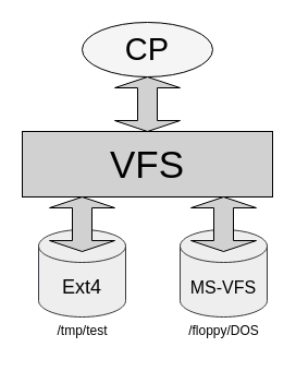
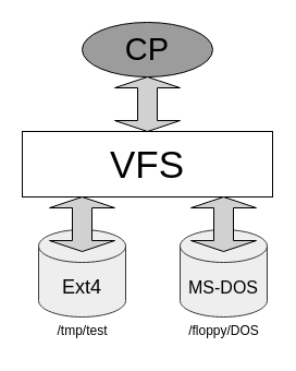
  <mxCell id="0" />
  <mxCell id="1" parent="0" />
- <mxCell id="2" value="&lt;font style=&quot;font-size: 16px;&quot;&gt;MS-VFS&lt;/font&gt;" style="shape=cylinder3;whiteSpace=wrap;html=1;boundedLbl=1;backgroundOutline=1;size=15;fillColor=#eeeeee;strokeColor=#36393d;" vertex="1" parent="1"><mxGeometry x="165" y="210" width="80" height="80" as="geometry" /></mxCell>
+ <mxCell id="2" value="&lt;font style=&quot;font-size: 16px;&quot;&gt;MS-DOS&lt;/font&gt;" style="shape=cylinder3;whiteSpace=wrap;html=1;boundedLbl=1;backgroundOutline=1;size=15;fillColor=#eeeeee;strokeColor=#36393d;" vertex="1" parent="1"><mxGeometry x="165" y="210" width="80" height="80" as="geometry" /></mxCell>
  <mxCell id="3" value="&lt;font style=&quot;font-size: 18px;&quot;&gt;Ext4&lt;/font&gt;" style="shape=cylinder3;whiteSpace=wrap;html=1;boundedLbl=1;backgroundOutline=1;size=15;fillColor=#eeeeee;strokeColor=#36393d;" vertex="1" parent="1"><mxGeometry x="35" y="210" width="80" height="80" as="geometry" /></mxCell>
- <mxCell id="4" value="&lt;font style=&quot;font-size: 29px;&quot;&gt;CP&lt;/font&gt;" style="ellipse;whiteSpace=wrap;html=1;fillColor=#f5f5f5;" vertex="1" parent="1"><mxGeometry x="75" y="20" width="120" height="50" as="geometry" /></mxCell>
+ <mxCell id="4" value="&lt;font style=&quot;font-size: 29px;&quot;&gt;CP&lt;/font&gt;" style="ellipse;whiteSpace=wrap;html=1;fillColor=#9C9C9C;" vertex="1" parent="1"><mxGeometry x="75" y="20" width="120" height="50" as="geometry" /></mxCell>
  <mxCell id="5" value="" style="shape=doubleArrow;whiteSpace=wrap;html=1;rotation=90;fillColor=#D1D1D1;" vertex="1" parent="1"><mxGeometry x="110" y="65" width="50" height="60" as="geometry" /></mxCell>
- <mxCell id="6" value="&lt;font style=&quot;font-size: 35px;&quot;&gt;VFS&lt;/font&gt;" style="rounded=0;whiteSpace=wrap;html=1;fillColor=#d1d1d1;" vertex="1" parent="1"><mxGeometry x="20" y="120" width="230" height="60" as="geometry" /></mxCell>
+ <mxCell id="6" value="&lt;font style=&quot;font-size: 35px;&quot;&gt;VFS&lt;/font&gt;" style="rounded=0;whiteSpace=wrap;html=1;" vertex="1" parent="1"><mxGeometry x="20" y="120" width="230" height="60" as="geometry" /></mxCell>
  <mxCell id="7" value="" style="shape=doubleArrow;whiteSpace=wrap;html=1;rotation=90;fillColor=#D1D1D1;" vertex="1" parent="1"><mxGeometry x="50" y="175" width="50" height="60" as="geometry" /></mxCell>
  <mxCell id="8" value="" style="shape=doubleArrow;whiteSpace=wrap;html=1;rotation=90;fillColor=#D1D1D1;" vertex="1" parent="1"><mxGeometry x="180" y="175" width="50" height="60" as="geometry" /></mxCell>
  <mxCell id="9" value="/tmp/test" style="text;html=1;align=center;verticalAlign=middle;resizable=0;points=[];autosize=1;strokeColor=none;fillColor=none;" vertex="1" parent="1"><mxGeometry x="40" y="288" width="70" height="30" as="geometry" /></mxCell>
  <mxCell id="10" value="/floppy/DOS" style="text;html=1;align=center;verticalAlign=middle;resizable=0;points=[];autosize=1;strokeColor=none;fillColor=none;" vertex="1" parent="1"><mxGeometry x="160" y="288" width="90" height="30" as="geometry" /></mxCell>
